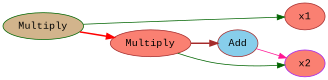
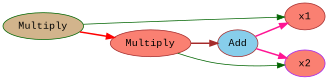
  digraph {
    fontname="Liberation Mono"
    rankdir=LR
    node [color=brown fillcolor=salmon fontname="Liberation Mono" style=filled]
    edge [color=darkgreen fontname="Liberation Mono" style=solid]
    n1 [color=darkgreen fillcolor=tan label=Multiply]
    n2 [label=x1]
    n3 [label=Multiply]
    n4 [color=purple label=x2]
    n5 [fillcolor=skyblue label=Add]
    n1 -> n2
    n1 -> n3 [color=red style=bold]
    n3 -> n4
    n3 -> n5 [color=brown style=bold]
-   n5 -> n4 [color=deeppink]
+   n5 -> n2 [color=deeppink style=bold]
+   n5 -> n4 [color=deeppink style=bold]
  }
